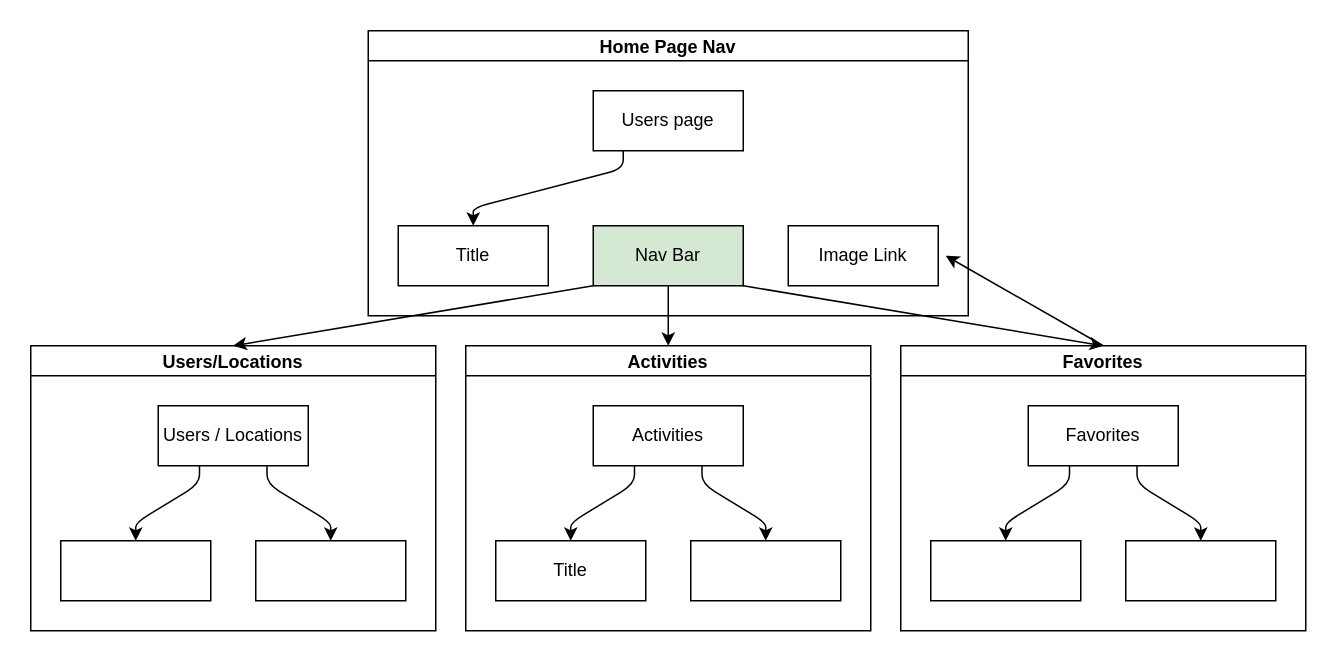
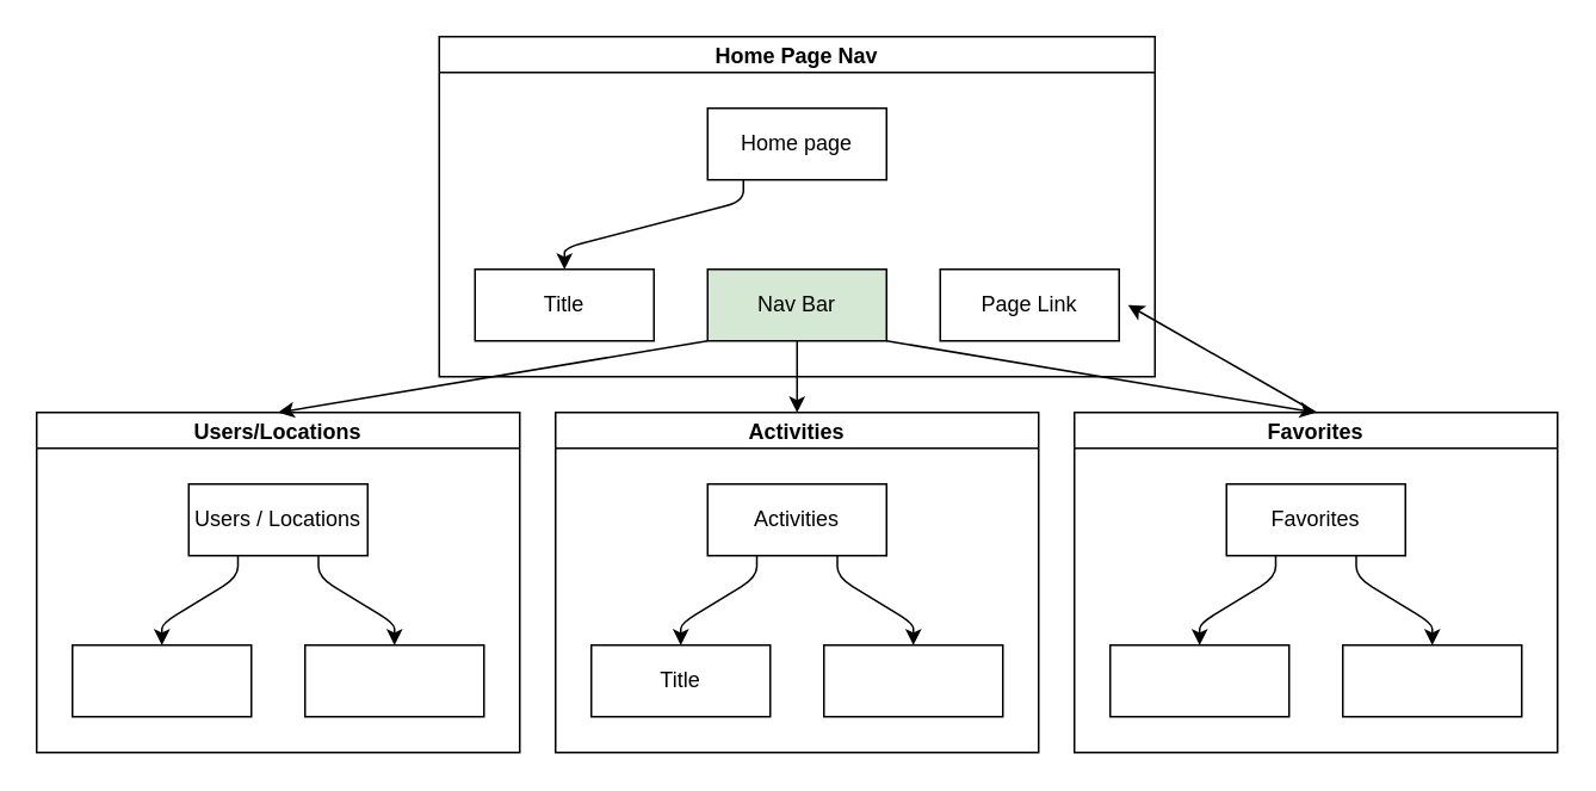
  <mxCell id="0" />
  <mxCell id="1" parent="0" />
  <mxCell id="2" value="Home Page Nav" style="swimlane;startSize=20;horizontal=1;childLayout=flowLayout;flowOrientation=north;resizable=0;interRankCellSpacing=50;containerType=tree;fontSize=12;arcSize=15;" vertex="1" parent="1"><mxGeometry x="245" y="20" width="400" height="190" as="geometry" /></mxCell>
- <mxCell id="3" value="Users page" style="whiteSpace=wrap;html=1;" vertex="1" parent="2"><mxGeometry x="150" y="40" width="100" height="40" as="geometry" /></mxCell>
+ <mxCell id="3" value="Home page" style="whiteSpace=wrap;html=1;" vertex="1" parent="2"><mxGeometry x="150" y="40" width="100" height="40" as="geometry" /></mxCell>
  <mxCell id="4" value="Title" style="whiteSpace=wrap;html=1;" vertex="1" parent="2"><mxGeometry x="20" y="130" width="100" height="40" as="geometry" /></mxCell>
  <mxCell id="5" value="" style="html=1;rounded=1;curved=0;sourcePerimeterSpacing=0;targetPerimeterSpacing=0;startSize=6;endSize=6;noEdgeStyle=1;orthogonal=1;" edge="1" parent="2" source="3" target="4"><mxGeometry relative="1" as="geometry"><Array as="points"><mxPoint x="170" y="92" /><mxPoint x="70" y="118" /></Array></mxGeometry></mxCell>
  <mxCell id="6" value="Nav Bar" style="whiteSpace=wrap;html=1;fillColor=#d5e8d4;" vertex="1" parent="2"><mxGeometry x="150" y="130" width="100" height="40" as="geometry" /></mxCell>
- <mxCell id="7" value="Image Link" style="whiteSpace=wrap;html=1;" vertex="1" parent="2"><mxGeometry x="280" y="130" width="100" height="40" as="geometry" /></mxCell>
+ <mxCell id="7" value="Page Link" style="whiteSpace=wrap;html=1;" vertex="1" parent="2"><mxGeometry x="280" y="130" width="100" height="40" as="geometry" /></mxCell>
  <mxCell id="8" value="Users/Locations" style="swimlane;startSize=20;horizontal=1;childLayout=flowLayout;flowOrientation=north;resizable=0;interRankCellSpacing=50;containerType=tree;fontSize=12;arcSize=15;" vertex="1" parent="1"><mxGeometry y="230" width="270" height="190" as="geometry" x="20" /></mxCell>
  <mxCell id="9" value="Users / Locations" style="whiteSpace=wrap;html=1;" vertex="1" parent="8"><mxGeometry x="85" y="40" width="100" height="40" as="geometry" /></mxCell>
  <mxCell id="10" value="" style="edgeStyle=none;html=1;noEdgeStyle=1;orthogonal=1;" edge="1" source="9" target="11" parent="8"><mxGeometry relative="1" as="geometry"><Array as="points"><mxPoint x="112.5" y="92" /><mxPoint x="70" y="118" /></Array></mxGeometry></mxCell>
  <mxCell id="11" value="" style="whiteSpace=wrap;html=1;" vertex="1" parent="8"><mxGeometry x="20" y="130" width="100" height="40" as="geometry" /></mxCell>
  <mxCell id="12" value="" style="edgeStyle=none;html=1;noEdgeStyle=1;orthogonal=1;" edge="1" source="9" target="13" parent="8"><mxGeometry relative="1" as="geometry"><Array as="points"><mxPoint x="157.5" y="92" /><mxPoint x="200" y="118" /></Array></mxGeometry></mxCell>
  <mxCell id="13" value="" style="whiteSpace=wrap;html=1;" vertex="1" parent="8"><mxGeometry x="150" y="130" width="100" height="40" as="geometry" /></mxCell>
  <mxCell id="14" style="edgeStyle=none;html=1;exitX=0;exitY=1;exitDx=0;exitDy=0;entryX=0.5;entryY=0;entryDx=0;entryDy=0;" edge="1" parent="1" source="6" target="8"><mxGeometry relative="1" as="geometry" /></mxCell>
  <mxCell id="15" style="edgeStyle=none;html=1;exitX=0.5;exitY=0;exitDx=0;exitDy=0;" edge="1" parent="1" source="16"><mxGeometry relative="1" as="geometry"><mxPoint x="630" y="170" as="targetPoint" /></mxGeometry></mxCell>
  <mxCell id="16" value="Favorites" style="swimlane;startSize=20;horizontal=1;childLayout=flowLayout;flowOrientation=north;resizable=0;interRankCellSpacing=50;containerType=tree;fontSize=12;arcSize=15;" vertex="1" parent="1"><mxGeometry x="600" y="230" width="270" height="190" as="geometry" /></mxCell>
  <mxCell id="17" value="Favorites" style="whiteSpace=wrap;html=1;" vertex="1" parent="16"><mxGeometry x="85" y="40" width="100" height="40" as="geometry" /></mxCell>
  <mxCell id="18" value="" style="whiteSpace=wrap;html=1;" vertex="1" parent="16"><mxGeometry x="20" y="130" width="100" height="40" as="geometry" /></mxCell>
  <mxCell id="19" value="" style="html=1;rounded=1;curved=0;sourcePerimeterSpacing=0;targetPerimeterSpacing=0;startSize=6;endSize=6;noEdgeStyle=1;orthogonal=1;" edge="1" parent="16" source="17" target="18"><mxGeometry relative="1" as="geometry"><Array as="points"><mxPoint x="112.5" y="92" /><mxPoint x="70" y="118" /></Array></mxGeometry></mxCell>
  <mxCell id="20" value="" style="edgeStyle=none;html=1;noEdgeStyle=1;orthogonal=1;" edge="1" parent="16" source="17" target="21"><mxGeometry relative="1" as="geometry"><Array as="points"><mxPoint x="157.5" y="92" /><mxPoint x="200" y="118" /></Array></mxGeometry></mxCell>
  <mxCell id="21" value="" style="whiteSpace=wrap;html=1;" vertex="1" parent="16"><mxGeometry x="150" y="130" width="100" height="40" as="geometry" /></mxCell>
  <mxCell id="22" style="edgeStyle=none;html=1;exitX=1;exitY=1;exitDx=0;exitDy=0;entryX=0.5;entryY=0;entryDx=0;entryDy=0;" edge="1" parent="1" source="6" target="16"><mxGeometry relative="1" as="geometry" /></mxCell>
  <mxCell id="23" value="Activities" style="swimlane;startSize=20;horizontal=1;childLayout=flowLayout;flowOrientation=north;resizable=0;interRankCellSpacing=50;containerType=tree;fontSize=12;arcSize=15;" vertex="1" parent="1"><mxGeometry x="310" y="230" width="270" height="190" as="geometry" /></mxCell>
  <mxCell id="24" value="Activities" style="whiteSpace=wrap;html=1;" vertex="1" parent="23"><mxGeometry x="85" y="40" width="100" height="40" as="geometry" /></mxCell>
  <mxCell id="25" value="Title" style="whiteSpace=wrap;html=1;" vertex="1" parent="23"><mxGeometry x="20" y="130" width="100" height="40" as="geometry" /></mxCell>
  <mxCell id="26" value="" style="html=1;rounded=1;curved=0;sourcePerimeterSpacing=0;targetPerimeterSpacing=0;startSize=6;endSize=6;noEdgeStyle=1;orthogonal=1;" edge="1" parent="23" source="24" target="25"><mxGeometry relative="1" as="geometry"><Array as="points"><mxPoint x="112.5" y="92" /><mxPoint x="70" y="118" /></Array></mxGeometry></mxCell>
  <mxCell id="27" value="" style="edgeStyle=none;html=1;noEdgeStyle=1;orthogonal=1;" edge="1" parent="23" source="24" target="28"><mxGeometry relative="1" as="geometry"><Array as="points"><mxPoint x="157.5" y="92" /><mxPoint x="200" y="118" /></Array></mxGeometry></mxCell>
  <mxCell id="28" value="" style="whiteSpace=wrap;html=1;" vertex="1" parent="23"><mxGeometry x="150" y="130" width="100" height="40" as="geometry" /></mxCell>
  <mxCell id="29" style="edgeStyle=none;html=1;exitX=0.5;exitY=1;exitDx=0;exitDy=0;entryX=0.5;entryY=0;entryDx=0;entryDy=0;" edge="1" parent="1" source="6" target="23"><mxGeometry relative="1" as="geometry" /></mxCell>
